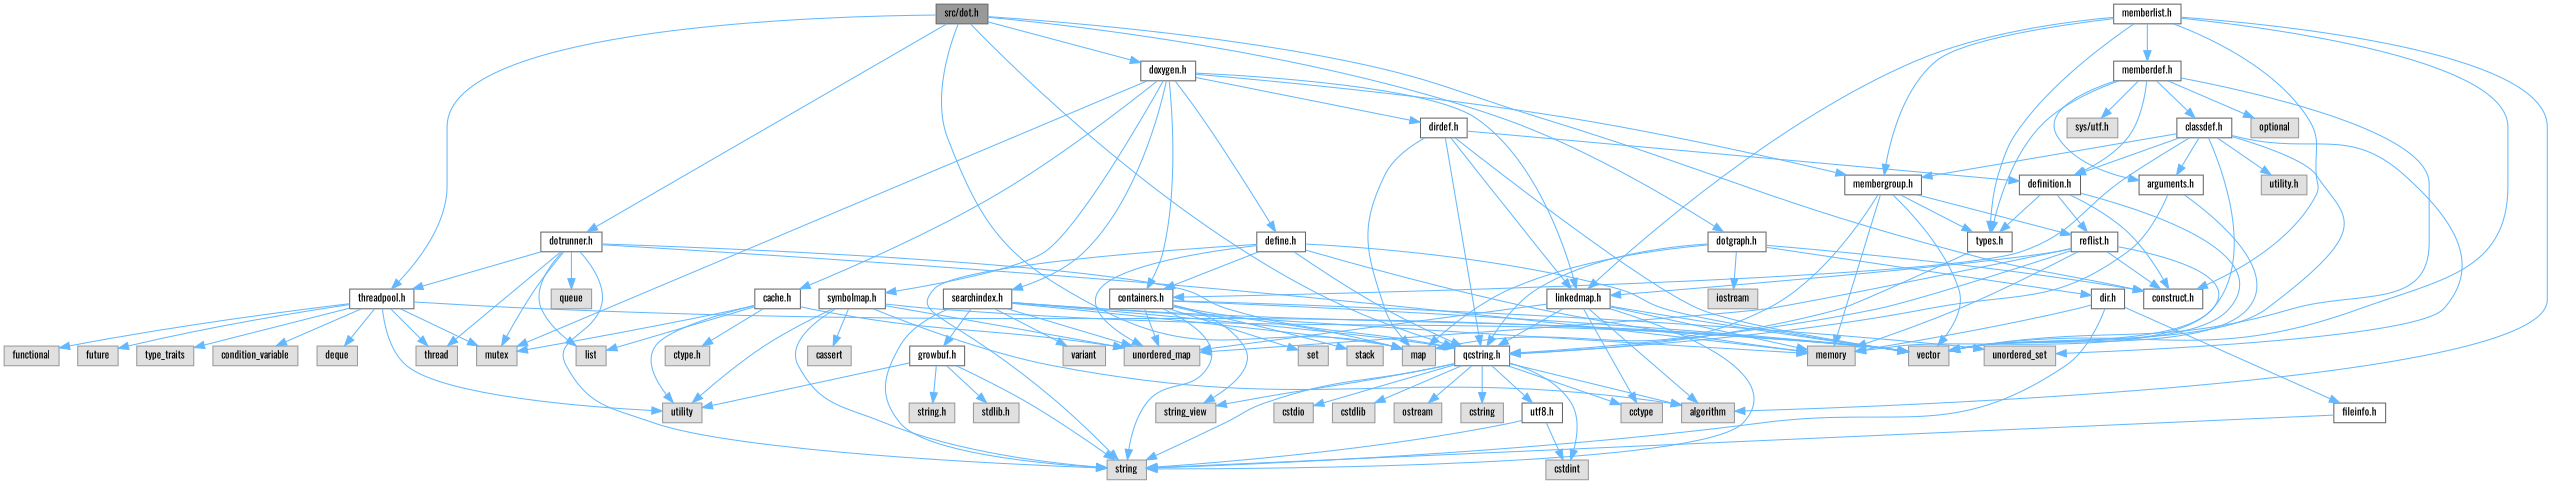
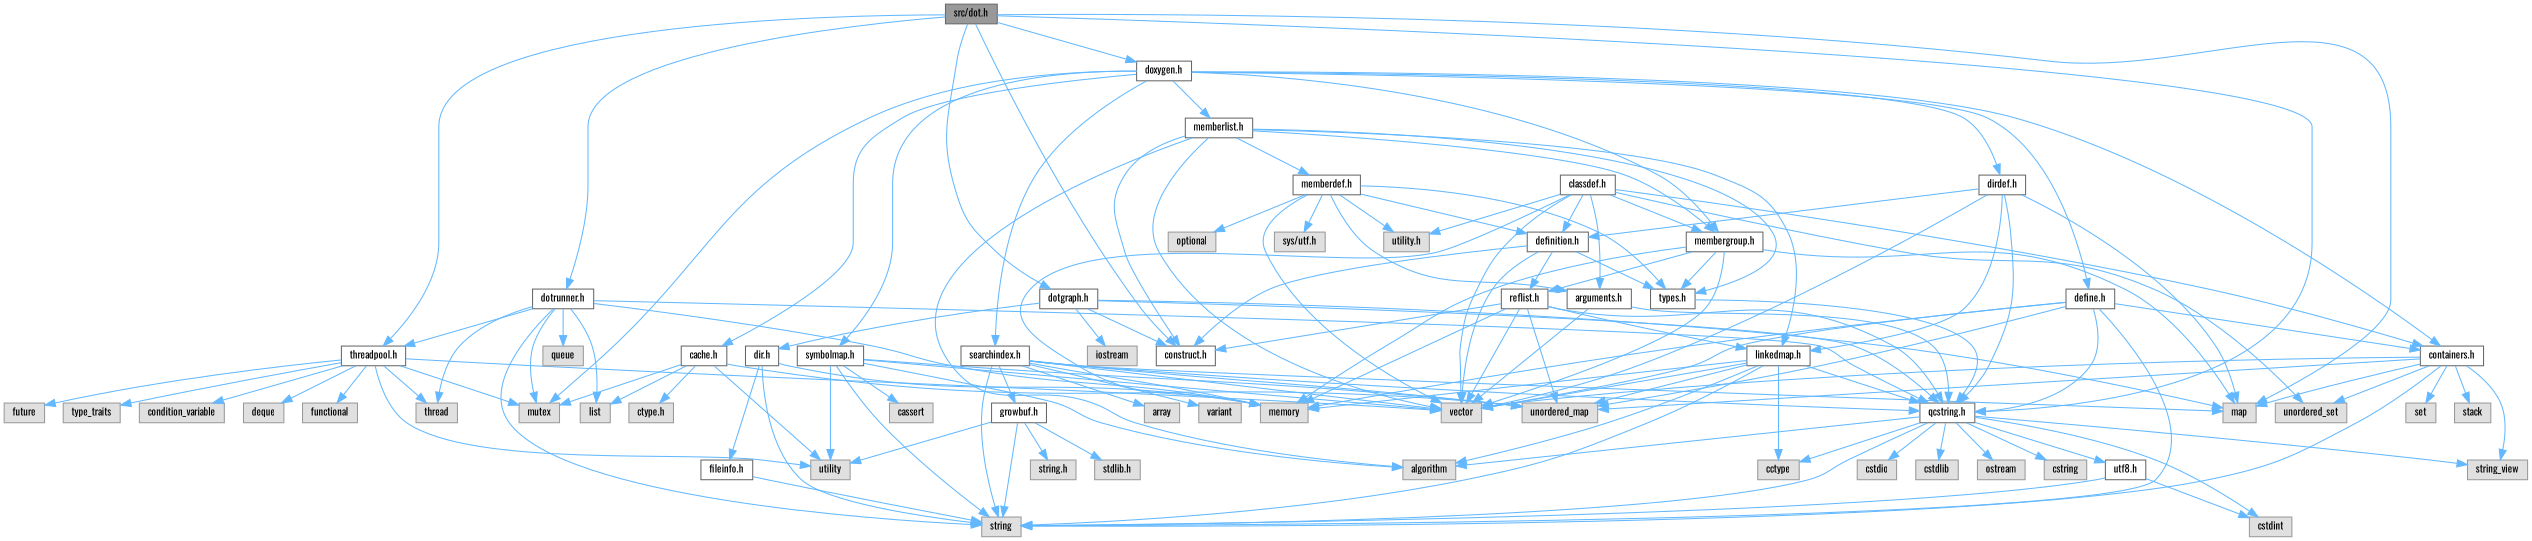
  digraph {
    fontname=Oswald
    node [color=grey60 fillcolor="#E0E0E0" fontname=Oswald fontsize=10 shape=box style=filled]
    edge [color=steelblue1 fontname=Oswald fontsize=10 labelfontname=Helvetica labelfontsize=10 style=solid]
    n1 [color=gray40 fillcolor=grey60 fontcolor=black height=0.2 label="src/dot.h" width=0.4]
    n2 [height=0.2 label=map width=0.4]
    n3 [color=grey40 fillcolor=white height=0.2 label="threadpool.h" width=0.4]
    n4 [color=grey40 fillcolor=white height=0.2 label="qcstring.h" width=0.4]
    n5 [color=grey40 fillcolor=white height=0.2 label="dotgraph.h" width=0.4]
    n6 [color=grey40 fillcolor=white height=0.2 label="construct.h" width=0.4]
    n7 [color=grey40 fillcolor=white height=0.2 label="dotrunner.h" width=0.4]
    n8 [color=grey40 fillcolor=white height=0.2 label="doxygen.h" width=0.4]
    n9 [height=0.2 label=condition_variable width=0.4]
    n10 [height=0.2 label=deque width=0.4]
    n11 [height=0.2 label=functional width=0.4]
    n12 [height=0.2 label=future width=0.4]
    n13 [height=0.2 label=mutex width=0.4]
    n14 [height=0.2 label=thread width=0.4]
    n15 [height=0.2 label=type_traits width=0.4]
    n16 [height=0.2 label=utility width=0.4]
    n17 [height=0.2 label=vector width=0.4]
    n18 [height=0.2 label=string width=0.4]
    n19 [height=0.2 label=string_view width=0.4]
    n20 [height=0.2 label=algorithm width=0.4]
    n21 [height=0.2 label=cctype width=0.4]
    n22 [height=0.2 label=cstring width=0.4]
    n23 [height=0.2 label=cstdio width=0.4]
    n24 [height=0.2 label=cstdlib width=0.4]
    n25 [height=0.2 label=cstdint width=0.4]
    n26 [height=0.2 label=ostream width=0.4]
    n27 [color=grey40 fillcolor=white height=0.2 label="utf8.h" width=0.4]
    n28 [height=0.2 label=iostream width=0.4]
    n29 [color=grey40 fillcolor=white height=0.2 label="dir.h" width=0.4]
    n30 [height=0.2 label=memory width=0.4]
    n31 [height=0.2 label=list width=0.4]
    n32 [height=0.2 label=queue width=0.4]
    n33 [color=grey40 fillcolor=white height=0.2 label="containers.h" width=0.4]
    n34 [color=grey40 fillcolor=white height=0.2 label="membergroup.h" width=0.4]
    n35 [color=grey40 fillcolor=white height=0.2 label="dirdef.h" width=0.4]
    n36 [color=grey40 fillcolor=white height=0.2 label="memberlist.h" width=0.4]
    n37 [color=grey40 fillcolor=white height=0.2 label="define.h" width=0.4]
    n38 [color=grey40 fillcolor=white height=0.2 label="cache.h" width=0.4]
    n39 [color=grey40 fillcolor=white height=0.2 label="symbolmap.h" width=0.4]
    n40 [color=grey40 fillcolor=white height=0.2 label="searchindex.h" width=0.4]
    n41 [color=grey40 fillcolor=white height=0.2 label="fileinfo.h" width=0.4]
    n42 [height=0.2 label=set width=0.4]
    n43 [height=0.2 label=unordered_set width=0.4]
    n44 [height=0.2 label=unordered_map width=0.4]
    n45 [height=0.2 label=stack width=0.4]
    n46 [color=grey40 fillcolor=white height=0.2 label="types.h" width=0.4]
    n47 [color=grey40 fillcolor=white height=0.2 label="reflist.h" width=0.4]
    n48 [color=grey40 fillcolor=white height=0.2 label="linkedmap.h" width=0.4]
    n49 [color=grey40 fillcolor=white height=0.2 label="definition.h" width=0.4]
    n50 [color=grey40 fillcolor=white height=0.2 label="memberdef.h" width=0.4]
    n51 [height=0.2 label="ctype.h" width=0.4]
    n52 [height=0.2 label=cassert width=0.4]
+   n53 [height=0.2 label=array width=0.4]
    n54 [height=0.2 label=variant width=0.4]
    n55 [color=grey40 fillcolor=white height=0.2 label="growbuf.h" width=0.4]
    n56 [height=0.2 label=optional width=0.4]
    n57 [height=0.2 label="sys/utf.h" width=0.4]
    n58 [color=grey40 fillcolor=white height=0.2 label="arguments.h" width=0.4]
    n59 [color=grey40 fillcolor=white height=0.2 label="classdef.h" width=0.4]
    n60 [height=0.2 label="utility.h" width=0.4]
    n61 [height=0.2 label="stdlib.h" width=0.4]
    n62 [height=0.2 label="string.h" width=0.4]
    n1 -> n2
    n1 -> n3
    n1 -> n4
    n1 -> n5
    n1 -> n6
    n1 -> n7
    n1 -> n8
    n3 -> n9
    n3 -> n10
    n3 -> n11
    n3 -> n12
    n3 -> n13
    n3 -> n14
    n3 -> n15
    n3 -> n16
    n3 -> n17
    n4 -> n18
    n4 -> n19
    n4 -> n20
    n4 -> n21
    n4 -> n22
    n4 -> n23
    n4 -> n24
    n4 -> n25
    n4 -> n26
    n4 -> n27
    n5 -> n2
    n5 -> n4
    n5 -> n6
    n5 -> n28
    n5 -> n29
    n7 -> n3
    n7 -> n4
    n7 -> n13
    n7 -> n14
    n7 -> n18
    n7 -> n30
    n7 -> n31
    n7 -> n32
    n8 -> n13
    n8 -> n33
    n8 -> n34
    n8 -> n35
-   n8 -> n48
+   n8 -> n36
    n8 -> n37
    n8 -> n38
    n8 -> n39
    n8 -> n40
    n27 -> n18
    n27 -> n25
    n29 -> n18
    n29 -> n30
    n29 -> n41
    n33 -> n2
    n33 -> n17
    n33 -> n18
    n33 -> n19
    n33 -> n42
    n33 -> n43
    n33 -> n44
    n33 -> n45
    n34 -> n2
    n34 -> n17
    n34 -> n30
    n34 -> n46
    n34 -> n47
    n35 -> n2
    n35 -> n4
    n35 -> n17
    n35 -> n48
    n35 -> n49
    n36 -> n6
    n36 -> n17
    n36 -> n20
    n36 -> n34
    n36 -> n46
    n36 -> n48
    n36 -> n50
    n37 -> n4
    n37 -> n17
    n37 -> n18
    n37 -> n30
    n37 -> n33
    n37 -> n44
    n38 -> n13
    n38 -> n16
    n38 -> n31
    n38 -> n44
    n38 -> n51
    n39 -> n16
    n39 -> n17
    n39 -> n18
    n39 -> n20
    n39 -> n44
    n39 -> n52
    n40 -> n2
    n40 -> n4
    n40 -> n17
    n40 -> n18
    n40 -> n30
    n40 -> n44
+   n40 -> n53
    n40 -> n54
    n40 -> n55
    n41 -> n18
    n46 -> n4
    n47 -> n4
    n47 -> n6
    n47 -> n17
    n47 -> n30
    n47 -> n44
    n47 -> n48
    n48 -> n4
    n48 -> n17
    n48 -> n18
    n48 -> n20
    n48 -> n21
    n48 -> n30
    n48 -> n44
    n49 -> n6
    n49 -> n17
    n49 -> n46
    n49 -> n47
    n50 -> n17
    n50 -> n46
    n50 -> n49
    n50 -> n56
    n50 -> n57
    n50 -> n58
-   n50 -> n59
+   n50 -> n60
    n55 -> n16
    n55 -> n18
    n55 -> n61
    n55 -> n62
    n58 -> n4
    n58 -> n17
    n59 -> n17
    n59 -> n30
    n59 -> n33
    n59 -> n34
    n59 -> n43
    n59 -> n49
    n59 -> n58
    n59 -> n60
  }
